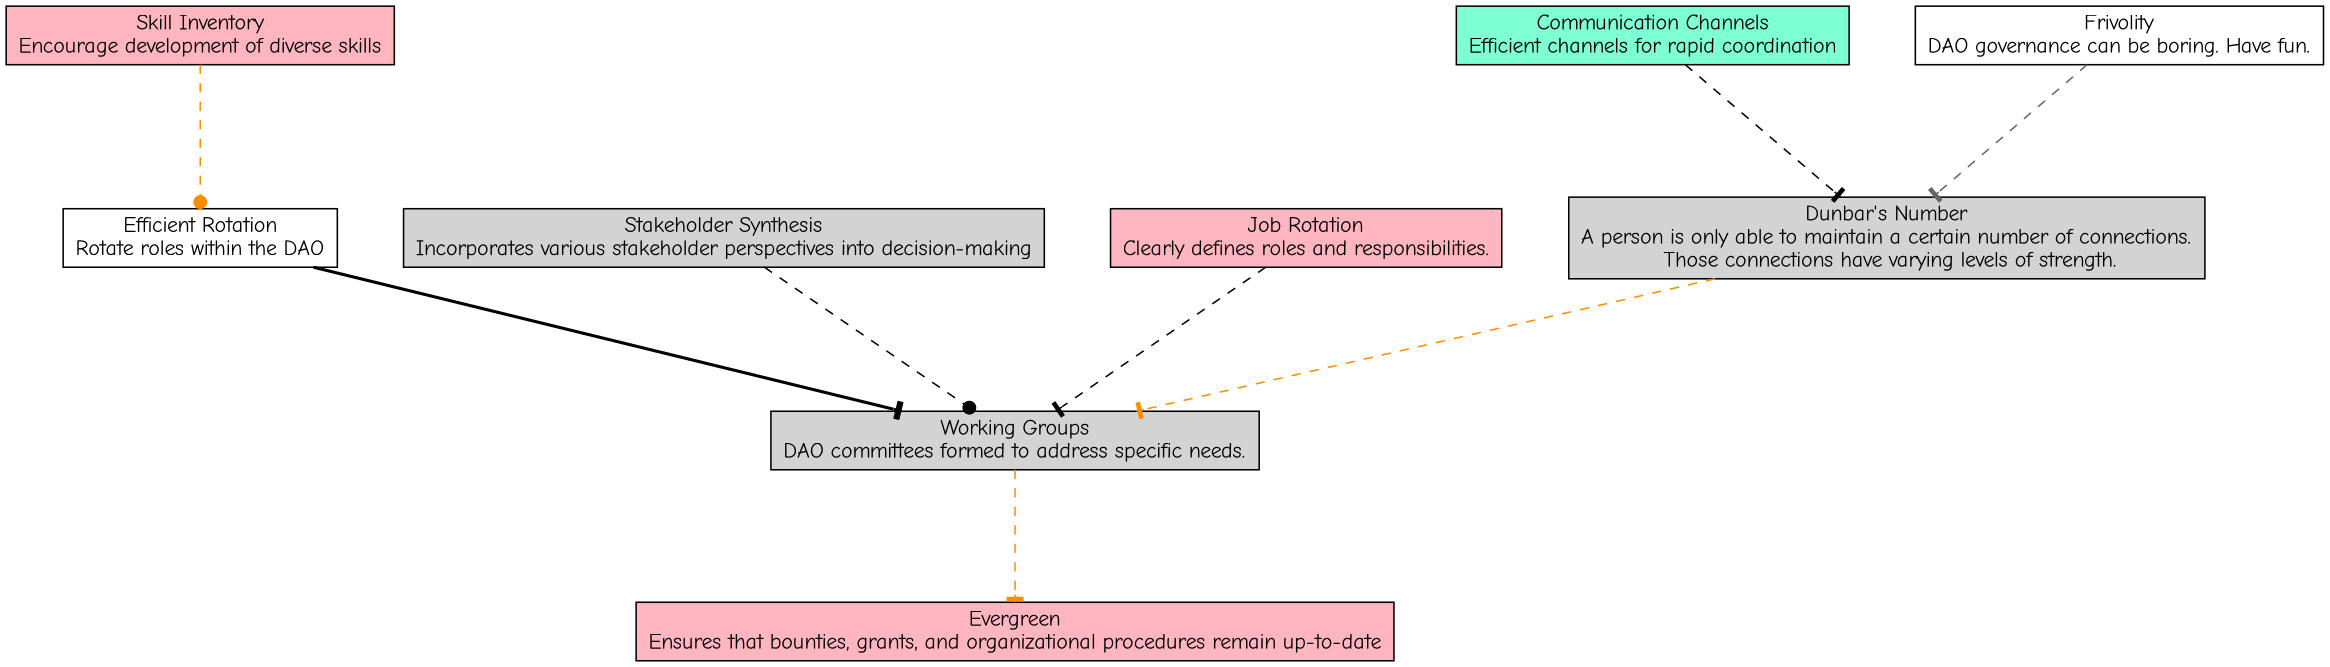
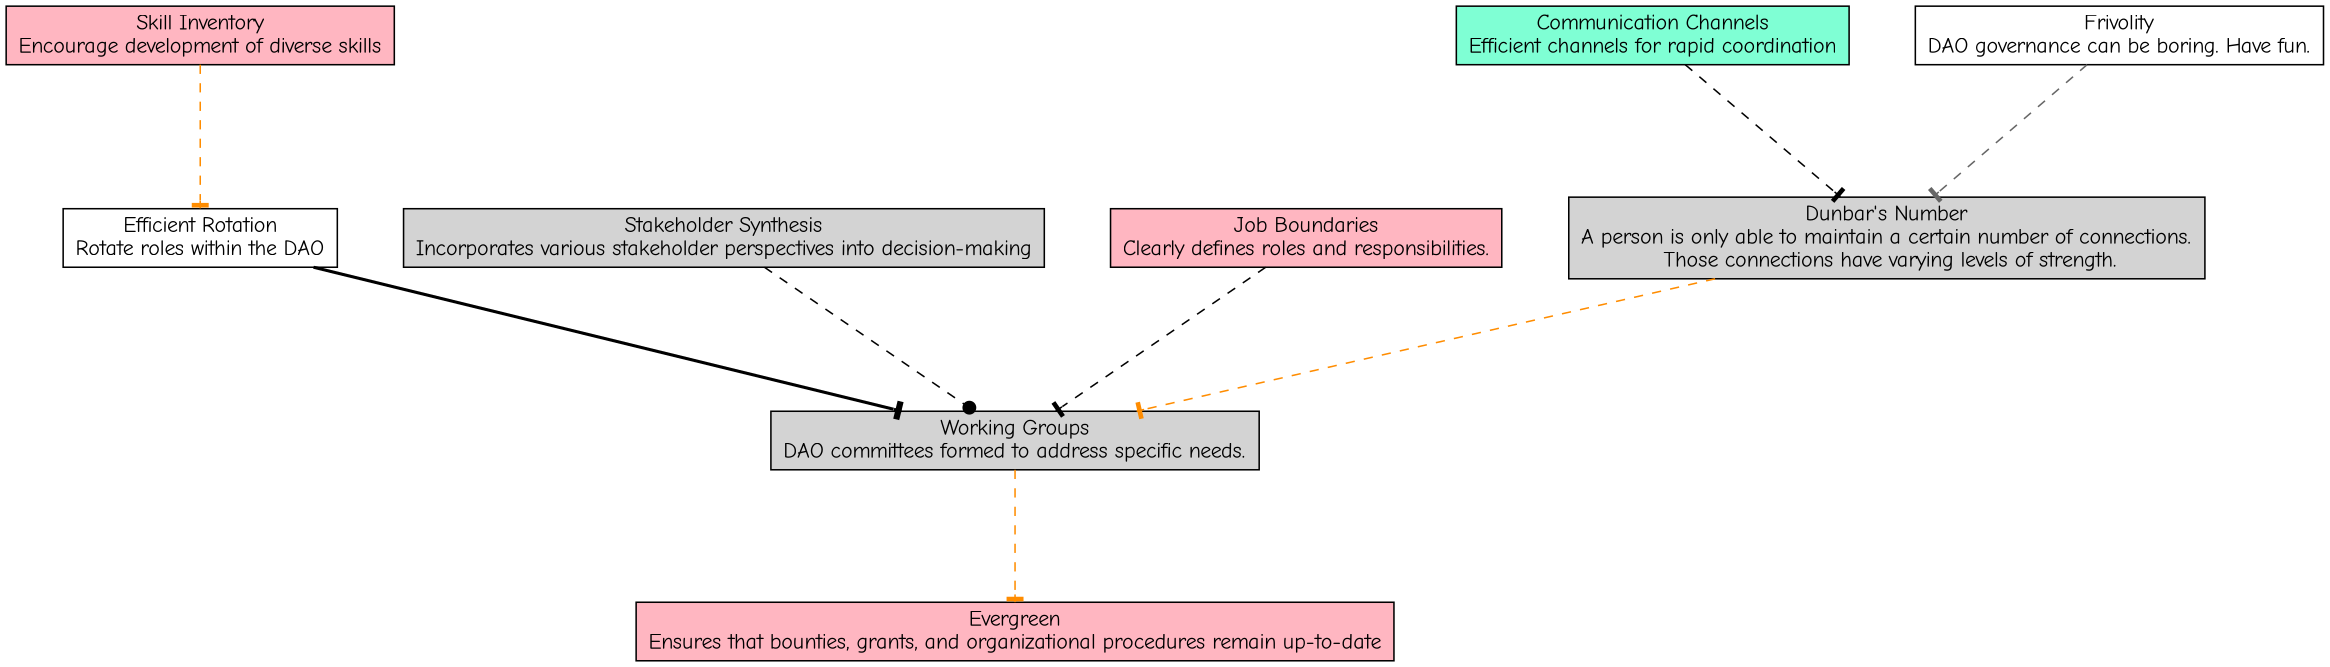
  digraph {
    fontname="Comic Neue"
    nodesep=0.6
    rankdir=TB
    ranksep=1.2
    node [fillcolor=lightpink fontname="Comic Neue" shape=box style=filled]
    edge [arrowhead=tee color=black fontname="Comic Neue" style=dashed]
    n1 [label="Evergreen\nEnsures that bounties, grants, and organizational procedures remain up-to-date"]
    n2 [fillcolor=lightgrey label="Working Groups\nDAO committees formed to address specific needs."]
    n3 [fillcolor=white label="Efficient Rotation\nRotate roles within the DAO"]
    n4 [fillcolor=lightgrey label="Stakeholder Synthesis\nIncorporates various stakeholder perspectives into decision-making"]
-   n5 [label="Job Rotation\nClearly defines roles and responsibilities."]
+   n5 [label="Job Boundaries\nClearly defines roles and responsibilities."]
    n6 [fillcolor=lightgrey label="Dunbar's Number\nA person is only able to maintain a certain number of connections.\n Those connections have varying levels of strength."]
    n7 [fillcolor=aquamarine label="Communication Channels\nEfficient channels for rapid coordination"]
    n8 [fillcolor=white label="Frivolity\nDAO governance can be boring. Have fun.\n"]
    n9 [label="Skill Inventory\nEncourage development of diverse skills"]
    n2 -> n1 [color=darkorange]
    n3 -> n2 [style=bold]
    n4 -> n2 [arrowhead=dot]
    n5 -> n2
    n6 -> n2 [color=darkorange]
    n7 -> n6
    n8 -> n6 [color=gray40]
-   n9 -> n3 [arrowhead=dot color=darkorange]
+   n9 -> n3 [color=darkorange]
  }
